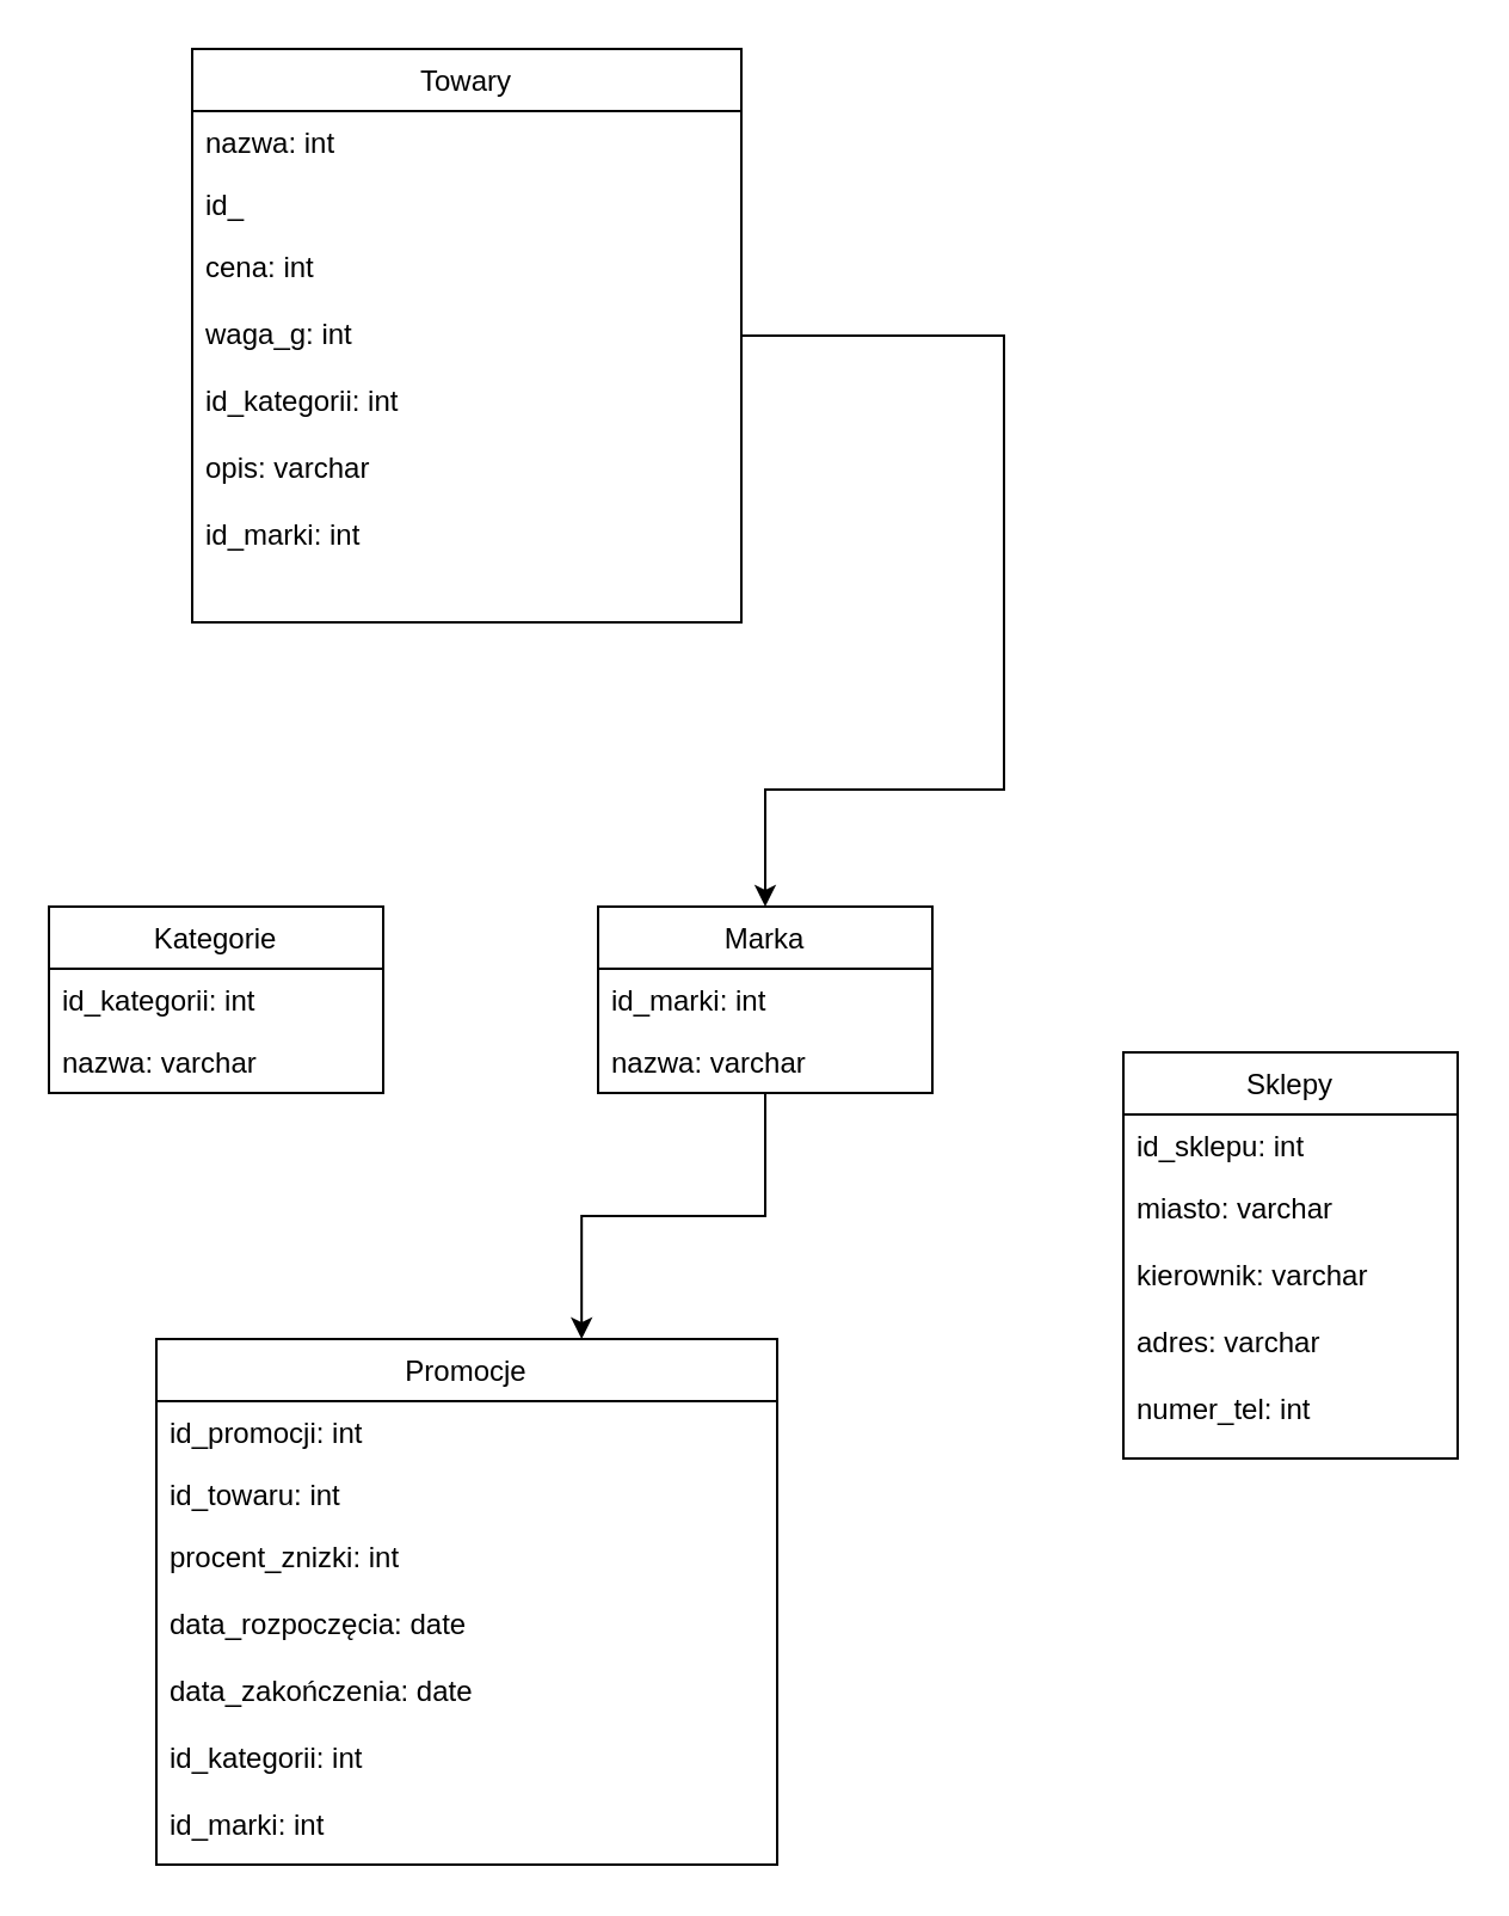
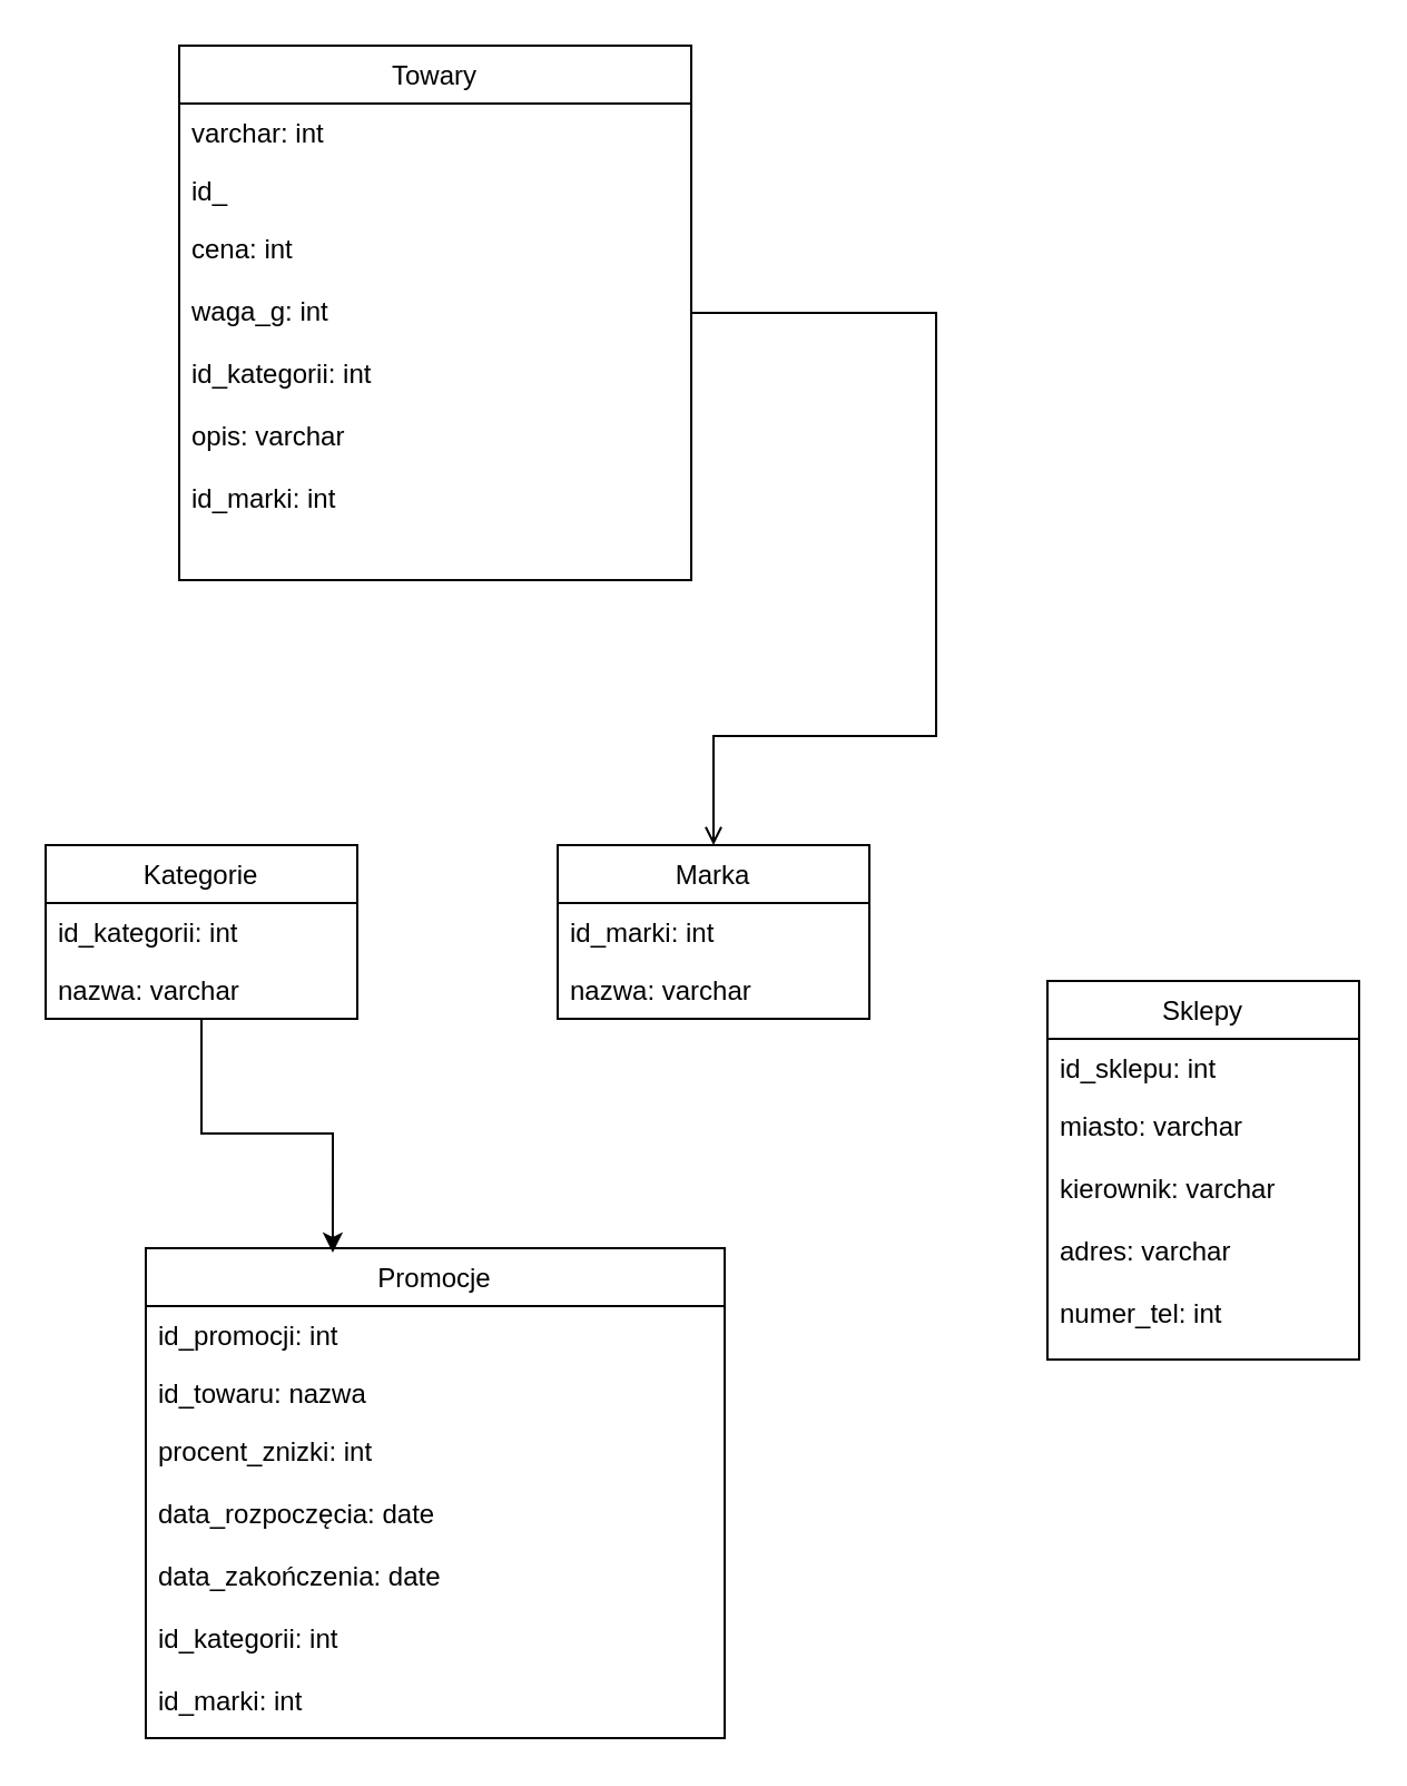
  <mxCell id="0" />
  <mxCell id="1" parent="0" />
- <mxCell id="2" style="edgeStyle=orthogonalEdgeStyle;rounded=0;orthogonalLoop=1;jettySize=auto;html=1;" edge="1" parent="1" source="3" target="19"><mxGeometry relative="1" as="geometry"><mxPoint x="360" y="330" as="targetPoint" /><Array as="points"><mxPoint x="420" y="140" /><mxPoint x="420" y="330" /><mxPoint x="320" y="330" /></Array></mxGeometry></mxCell>
+ <mxCell id="2" style="edgeStyle=orthogonalEdgeStyle;rounded=0;orthogonalLoop=1;jettySize=auto;html=1;endArrow=open;" edge="1" parent="1" source="3" target="19"><mxGeometry relative="1" as="geometry"><mxPoint x="360" y="330" as="targetPoint" /><Array as="points"><mxPoint x="420" y="140" /><mxPoint x="420" y="330" /><mxPoint x="320" y="330" /></Array></mxGeometry></mxCell>
  <mxCell id="3" value="Towary" style="swimlane;fontStyle=0;childLayout=stackLayout;horizontal=1;startSize=26;fillColor=none;horizontalStack=0;resizeParent=1;resizeParentMax=0;resizeLast=0;collapsible=1;marginBottom=0;" vertex="1" parent="1"><mxGeometry x="80" y="20" width="230" height="240" as="geometry" /></mxCell>
- <mxCell id="4" value="nazwa: int" style="text;strokeColor=none;fillColor=none;align=left;verticalAlign=top;spacingLeft=4;spacingRight=4;overflow=hidden;rotatable=0;points=[[0,0.5],[1,0.5]];portConstraint=eastwest;" vertex="1" parent="3"><mxGeometry y="26" width="230" height="26" as="geometry" /></mxCell>
+ <mxCell id="4" value="varchar: int" style="text;strokeColor=none;fillColor=none;align=left;verticalAlign=top;spacingLeft=4;spacingRight=4;overflow=hidden;rotatable=0;points=[[0,0.5],[1,0.5]];portConstraint=eastwest;" vertex="1" parent="3"><mxGeometry y="26" width="230" height="26" as="geometry" /></mxCell>
  <mxCell id="5" value="id_" style="text;strokeColor=none;fillColor=none;align=left;verticalAlign=top;spacingLeft=4;spacingRight=4;overflow=hidden;rotatable=0;points=[[0,0.5],[1,0.5]];portConstraint=eastwest;" vertex="1" parent="3"><mxGeometry y="52" width="230" height="26" as="geometry" /></mxCell>
  <mxCell id="6" value="cena: int&#10;&#10;waga_g: int&#10;&#10;id_kategorii: int&#10;&#10;opis: varchar&#10;&#10;id_marki: int" style="text;strokeColor=none;fillColor=none;align=left;verticalAlign=top;spacingLeft=4;spacingRight=4;overflow=hidden;rotatable=0;points=[[0,0.5],[1,0.5]];portConstraint=eastwest;" vertex="1" parent="3"><mxGeometry y="78" width="230" height="162" as="geometry" /></mxCell>
  <mxCell id="7" value="Sklepy" style="swimlane;fontStyle=0;childLayout=stackLayout;horizontal=1;startSize=26;fillColor=none;horizontalStack=0;resizeParent=1;resizeParentMax=0;resizeLast=0;collapsible=1;marginBottom=0;" vertex="1" parent="1"><mxGeometry x="470" y="440" width="140" height="170" as="geometry" /></mxCell>
  <mxCell id="8" value="id_sklepu: int" style="text;strokeColor=none;fillColor=none;align=left;verticalAlign=top;spacingLeft=4;spacingRight=4;overflow=hidden;rotatable=0;points=[[0,0.5],[1,0.5]];portConstraint=eastwest;" vertex="1" parent="7"><mxGeometry y="26" width="140" height="26" as="geometry" /></mxCell>
  <mxCell id="9" value="miasto: varchar &#10;&#10;kierownik: varchar&#10;&#10;adres: varchar&#10;&#10;numer_tel: int" style="text;strokeColor=none;fillColor=none;align=left;verticalAlign=top;spacingLeft=4;spacingRight=4;overflow=hidden;rotatable=0;points=[[0,0.5],[1,0.5]];portConstraint=eastwest;" vertex="1" parent="7"><mxGeometry y="52" width="140" height="118" as="geometry" /></mxCell>
  <mxCell id="10" value="Promocje" style="swimlane;fontStyle=0;childLayout=stackLayout;horizontal=1;startSize=26;fillColor=none;horizontalStack=0;resizeParent=1;resizeParentMax=0;resizeLast=0;collapsible=1;marginBottom=0;" vertex="1" parent="1"><mxGeometry x="65" y="560" width="260" height="220" as="geometry" /></mxCell>
  <mxCell id="11" value="id_promocji: int&#10;&#10;" style="text;strokeColor=none;fillColor=none;align=left;verticalAlign=top;spacingLeft=4;spacingRight=4;overflow=hidden;rotatable=0;points=[[0,0.5],[1,0.5]];portConstraint=eastwest;" vertex="1" parent="10"><mxGeometry y="26" width="260" height="26" as="geometry" /></mxCell>
- <mxCell id="12" value="id_towaru: int&#10;&#10;&#10;&#10;&#10;&#10;&#10;&#10;" style="text;strokeColor=none;fillColor=none;align=left;verticalAlign=top;spacingLeft=4;spacingRight=4;overflow=hidden;rotatable=0;points=[[0,0.5],[1,0.5]];portConstraint=eastwest;" vertex="1" parent="10"><mxGeometry y="52" width="260" height="26" as="geometry" /></mxCell>
+ <mxCell id="12" value="id_towaru: nazwa&#10;&#10;&#10;&#10;&#10;&#10;&#10;&#10;" style="text;strokeColor=none;fillColor=none;align=left;verticalAlign=top;spacingLeft=4;spacingRight=4;overflow=hidden;rotatable=0;points=[[0,0.5],[1,0.5]];portConstraint=eastwest;" vertex="1" parent="10"><mxGeometry y="52" width="260" height="26" as="geometry" /></mxCell>
  <mxCell id="13" value="procent_znizki: int&#10;&#10;data_rozpoczęcia: date&#10;&#10;data_zakończenia: date &#10;&#10;id_kategorii: int&#10;&#10;id_marki: int" style="text;strokeColor=none;fillColor=none;align=left;verticalAlign=top;spacingLeft=4;spacingRight=4;overflow=hidden;rotatable=0;points=[[0,0.5],[1,0.5]];portConstraint=eastwest;" vertex="1" parent="10"><mxGeometry y="78" width="260" height="142" as="geometry" /></mxCell>
+ <mxCell id="14" style="edgeStyle=orthogonalEdgeStyle;rounded=0;orthogonalLoop=1;jettySize=auto;html=1;entryX=0.323;entryY=0.009;entryDx=0;entryDy=0;entryPerimeter=0;" edge="1" parent="1" source="15" target="10"><mxGeometry relative="1" as="geometry" /></mxCell>
  <mxCell id="15" value="Kategorie" style="swimlane;fontStyle=0;childLayout=stackLayout;horizontal=1;startSize=26;fillColor=none;horizontalStack=0;resizeParent=1;resizeParentMax=0;resizeLast=0;collapsible=1;marginBottom=0;" vertex="1" parent="1"><mxGeometry x="20" y="379" width="140" height="78" as="geometry" /></mxCell>
  <mxCell id="16" value="id_kategorii: int" style="text;strokeColor=none;fillColor=none;align=left;verticalAlign=top;spacingLeft=4;spacingRight=4;overflow=hidden;rotatable=0;points=[[0,0.5],[1,0.5]];portConstraint=eastwest;" vertex="1" parent="15"><mxGeometry y="26" width="140" height="26" as="geometry" /></mxCell>
  <mxCell id="17" value="nazwa: varchar" style="text;strokeColor=none;fillColor=none;align=left;verticalAlign=top;spacingLeft=4;spacingRight=4;overflow=hidden;rotatable=0;points=[[0,0.5],[1,0.5]];portConstraint=eastwest;" vertex="1" parent="15"><mxGeometry y="52" width="140" height="26" as="geometry" /></mxCell>
- <mxCell id="18" style="edgeStyle=orthogonalEdgeStyle;rounded=0;orthogonalLoop=1;jettySize=auto;html=1;entryX=0.685;entryY=0;entryDx=0;entryDy=0;entryPerimeter=0;" edge="1" parent="1" source="19" target="10"><mxGeometry relative="1" as="geometry" /></mxCell>
  <mxCell id="19" value="Marka" style="swimlane;fontStyle=0;childLayout=stackLayout;horizontal=1;startSize=26;fillColor=none;horizontalStack=0;resizeParent=1;resizeParentMax=0;resizeLast=0;collapsible=1;marginBottom=0;" vertex="1" parent="1"><mxGeometry x="250" y="379" width="140" height="78" as="geometry" /></mxCell>
  <mxCell id="20" value="id_marki: int" style="text;strokeColor=none;fillColor=none;align=left;verticalAlign=top;spacingLeft=4;spacingRight=4;overflow=hidden;rotatable=0;points=[[0,0.5],[1,0.5]];portConstraint=eastwest;" vertex="1" parent="19"><mxGeometry y="26" width="140" height="26" as="geometry" /></mxCell>
  <mxCell id="21" value="nazwa: varchar" style="text;strokeColor=none;fillColor=none;align=left;verticalAlign=top;spacingLeft=4;spacingRight=4;overflow=hidden;rotatable=0;points=[[0,0.5],[1,0.5]];portConstraint=eastwest;" vertex="1" parent="19"><mxGeometry y="52" width="140" height="26" as="geometry" /></mxCell>
